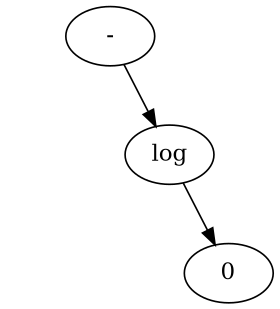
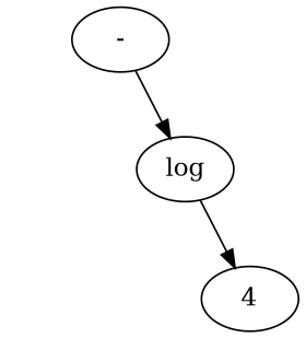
  digraph {
    rankdir=TB
    n1 [label="-"]
    b0 [style=invis]
    n3 [label=log]
    c0 [style=invis]
-   n5 [label=0]
+   n5 [label=4]
    n1 -> b0 [style=invis]
    n1 -> n3
    n3 -> c0 [style=invis]
    n3 -> n5
  }
